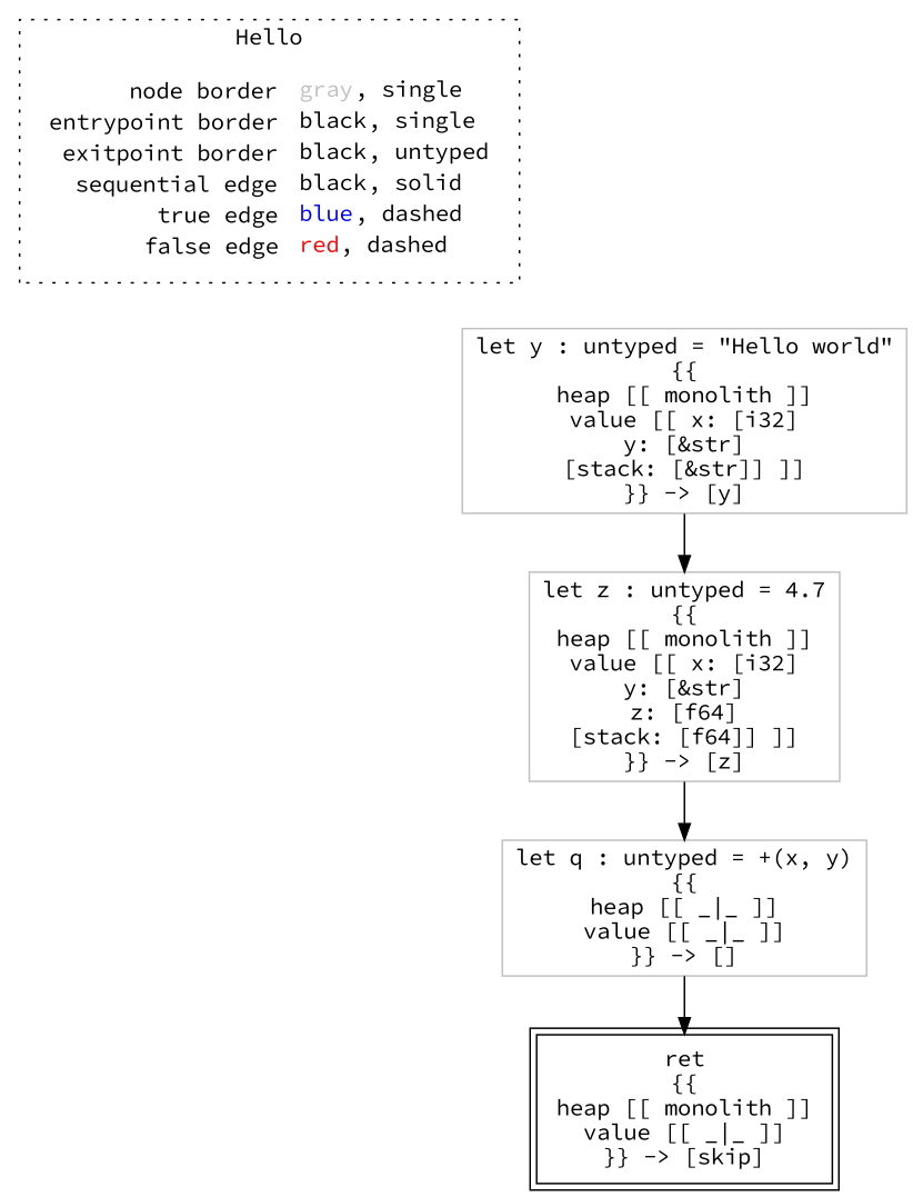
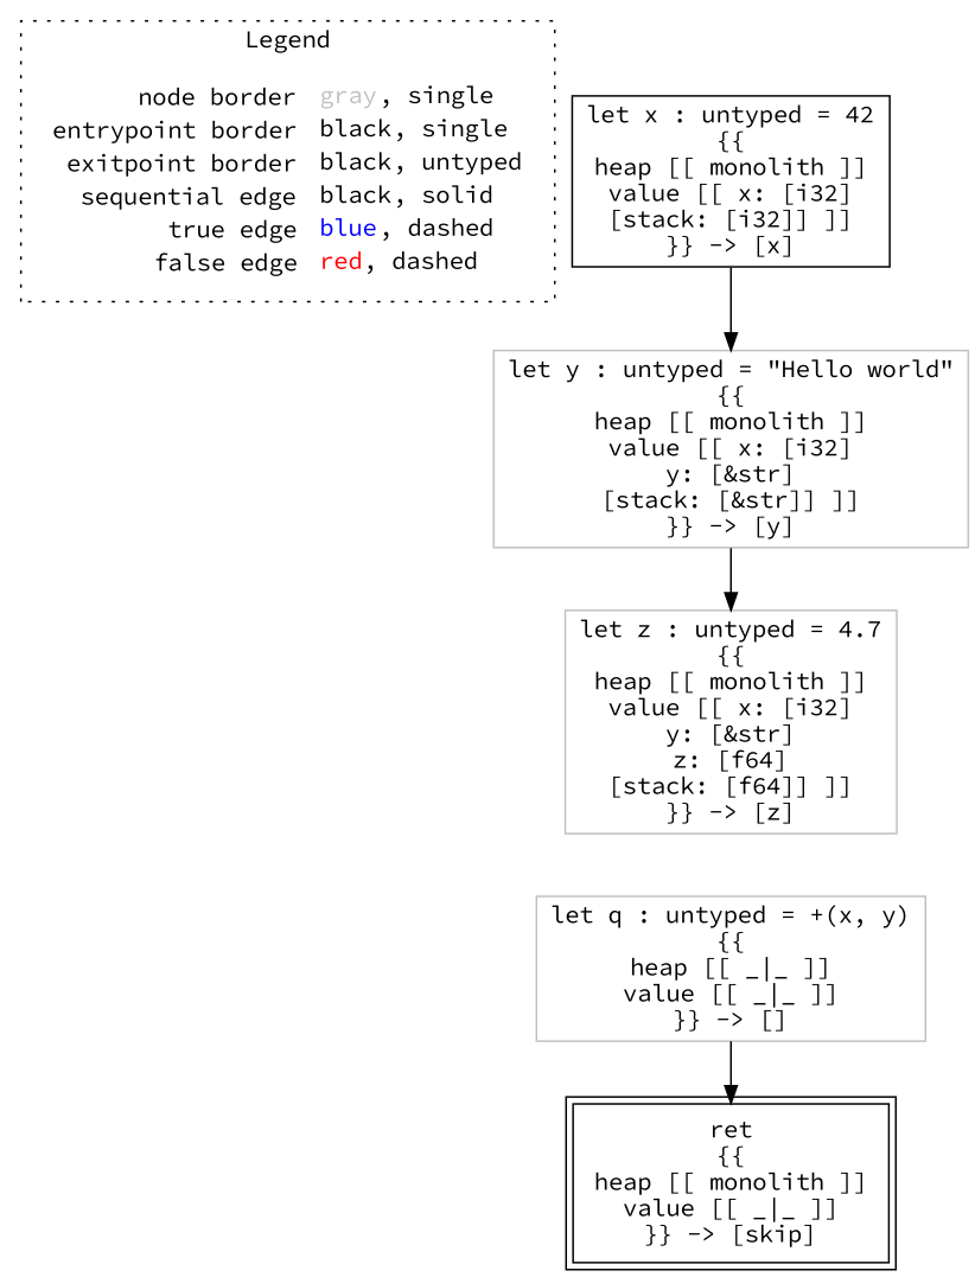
  digraph {
    fontname="Source Code Pro"
    node [fontname="Source Code Pro" shape=rect color=gray]
    edge [color=black fontname="Source Code Pro"]
    n1 [label=<<table border="0" cellpadding="2" cellspacing="0" cellborder="0"><tr><td align="right">node border&nbsp;</td><td align="left"><font color="gray">gray</font>, single</td></tr><tr><td align="right">entrypoint border&nbsp;</td><td align="left"><font color="black">black</font>, single</td></tr><tr><td align="right">exitpoint border&nbsp;</td><td align="left"><font color="black">black</font>, untyped</td></tr><tr><td align="right">sequential edge&nbsp;</td><td align="left"><font color="black">black</font>, solid</td></tr><tr><td align="right">true edge&nbsp;</td><td align="left"><font color="blue">blue</font>, dashed</td></tr><tr><td align="right">false edge&nbsp;</td><td align="left"><font color="red">red</font>, dashed</td></tr></table>> shape=plaintext color=""]
+   n2 [color=black label=<let x : untyped = 42<BR/>{{<BR/>heap [[ monolith ]]<BR/>value [[ x: [i32]<BR/>[stack: [i32]] ]]<BR/>}} -&gt; [x]>]
    n3 [label=<let y : untyped = &quot;Hello world&quot;<BR/>{{<BR/>heap [[ monolith ]]<BR/>value [[ x: [i32]<BR/>y: [&amp;str]<BR/>[stack: [&amp;str]] ]]<BR/>}} -&gt; [y]>]
    n4 [label=<let z : untyped = 4.7<BR/>{{<BR/>heap [[ monolith ]]<BR/>value [[ x: [i32]<BR/>y: [&amp;str]<BR/>z: [f64]<BR/>[stack: [f64]] ]]<BR/>}} -&gt; [z]>]
    n5 [label=<let q : untyped = +(x, y)<BR/>{{<BR/>heap [[ _|_ ]]<BR/>value [[ _|_ ]]<BR/>}} -&gt; []>]
    n6 [color=black label=<ret<BR/>{{<BR/>heap [[ monolith ]]<BR/>value [[ _|_ ]]<BR/>}} -&gt; [skip]> peripheries=2]
    subgraph cluster_1 {
-     label=Hello
+     label=Legend
      style=dotted
      n1
    }
+   n2 -> n3
    n3 -> n4
-   n4 -> n5
    n5 -> n6
  }
